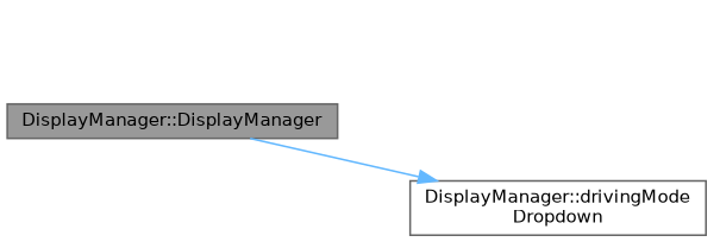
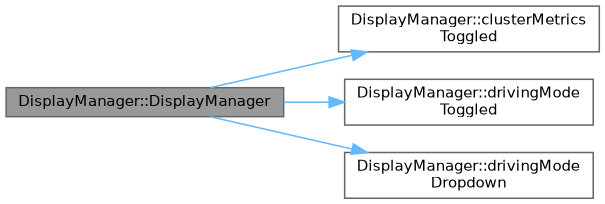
  digraph {
    rankdir=LR
    node [color=grey40 fillcolor=white fontname=Helvetica fontsize=10 shape=box style=filled]
    edge [color=steelblue1 fontname=Helvetica fontsize=10 labelfontname=Helvetica labelfontsize=10 style=solid]
    n1 [color=gray40 fillcolor=grey60 fontcolor=black height=0.2 label="DisplayManager::DisplayManager" width=0.4]
+   n2 [height=0.2 label="DisplayManager::clusterMetrics\lToggled" width=0.4]
+   n3 [height=0.2 label="DisplayManager::drivingMode\lToggled" width=0.4]
    n4 [height=0.2 label="DisplayManager::drivingMode\lDropdown" width=0.4]
+   n1 -> n2
+   n1 -> n3
    n1 -> n4
  }
